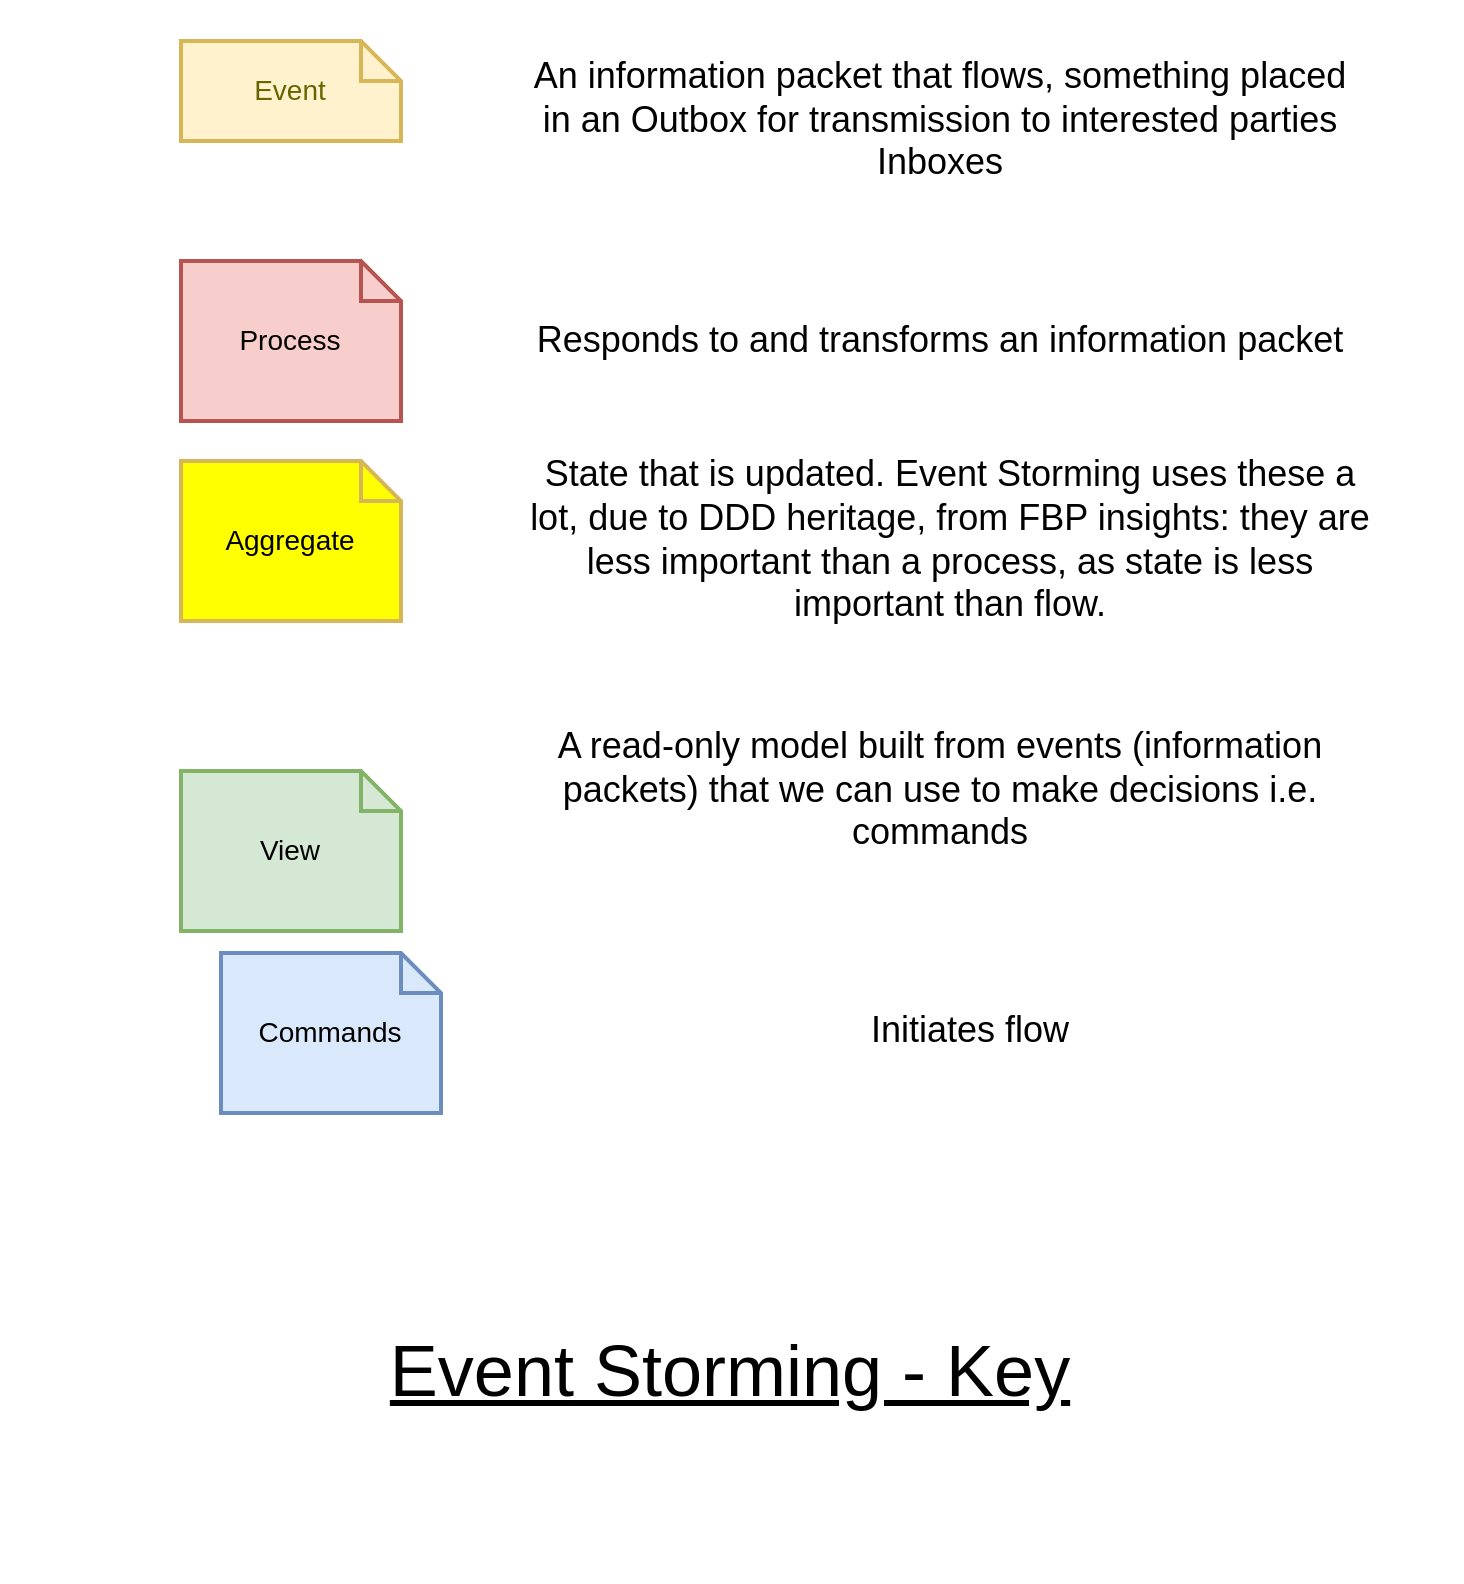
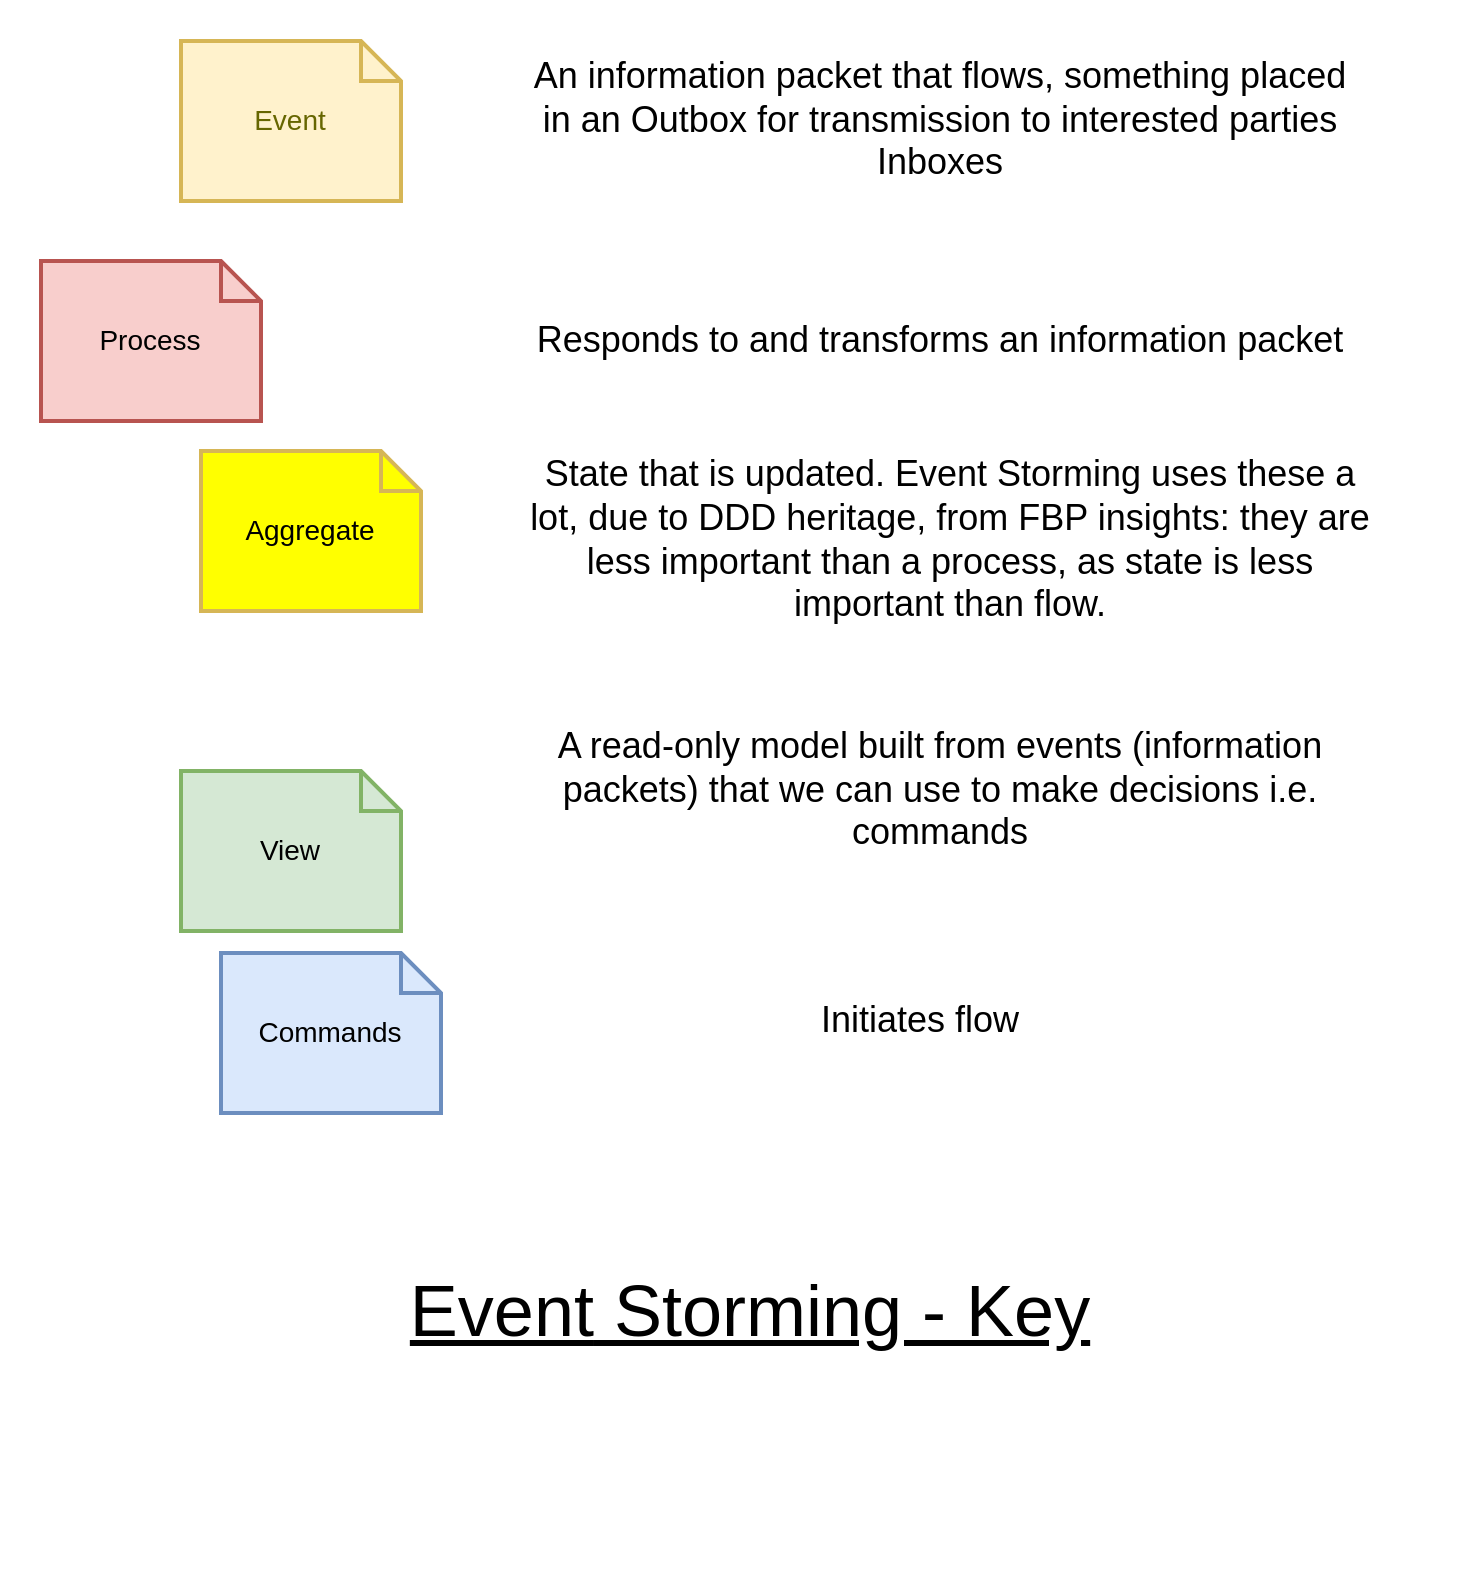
  <mxCell id="0" />
  <mxCell id="1" parent="0" />
- <mxCell id="2" value="Event" style="shape=note;strokeWidth=2;fontSize=14;size=20;whiteSpace=wrap;html=1;fillColor=#fff2cc;strokeColor=#d6b656;fontColor=#666600;" parent="1" vertex="1"><mxGeometry x="90" y="20" width="110.0" height="50" as="geometry" /></mxCell>
- <mxCell id="3" value="&lt;font style=&quot;font-size: 36px&quot;&gt;&lt;u&gt;&lt;font style=&quot;font-size: 36px&quot;&gt;Event&lt;/font&gt; Storming - Key&lt;/u&gt;&lt;/font&gt;" style="text;html=1;strokeColor=none;fillColor=none;align=center;verticalAlign=middle;whiteSpace=wrap;rounded=0;" parent="1" vertex="1"><mxGeometry x="20" y="600" width="690" height="170" as="geometry" /></mxCell>
+ <mxCell id="2" value="Event" style="shape=note;strokeWidth=2;fontSize=14;size=20;whiteSpace=wrap;html=1;fillColor=#fff2cc;strokeColor=#d6b656;fontColor=#666600;" parent="1" vertex="1"><mxGeometry x="90" y="20" width="110.0" height="80" as="geometry" /></mxCell>
+ <mxCell id="3" value="&lt;font style=&quot;font-size: 36px&quot;&gt;&lt;u&gt;&lt;font style=&quot;font-size: 36px&quot;&gt;Event&lt;/font&gt; Storming - Key&lt;/u&gt;&lt;/font&gt;" style="text;html=1;strokeColor=none;fillColor=none;align=center;verticalAlign=middle;whiteSpace=wrap;rounded=0;" parent="1" vertex="1"><mxGeometry x="30" y="570" width="690" height="170" as="geometry" /></mxCell>
  <mxCell id="4" value="View" style="shape=note;strokeWidth=2;fontSize=14;size=20;whiteSpace=wrap;html=1;fillColor=#d5e8d4;strokeColor=#82b366;" parent="1" vertex="1"><mxGeometry x="90" y="385" width="110.0" height="80" as="geometry" /></mxCell>
- <mxCell id="5" value="Process" style="shape=note;strokeWidth=2;fontSize=14;size=20;whiteSpace=wrap;html=1;fillColor=#f8cecc;strokeColor=#b85450;" parent="1" vertex="1"><mxGeometry x="90" y="130" width="110.0" height="80" as="geometry" /></mxCell>
+ <mxCell id="5" value="Process" style="shape=note;strokeWidth=2;fontSize=14;size=20;whiteSpace=wrap;html=1;fillColor=#f8cecc;strokeColor=#b85450;" parent="1" vertex="1"><mxGeometry x="20" y="130" width="110.0" height="80" as="geometry" /></mxCell>
  <mxCell id="6" value="Commands" style="shape=note;strokeWidth=2;fontSize=14;size=20;whiteSpace=wrap;html=1;fillColor=#dae8fc;strokeColor=#6c8ebf;" parent="1" vertex="1"><mxGeometry x="110" y="476" width="110.0" height="80" as="geometry" /></mxCell>
  <mxCell id="7" value="&lt;font style=&quot;font-size: 18px&quot;&gt;An information packet that flows, something placed in an Outbox for transmission to interested parties Inboxes&lt;/font&gt;" style="text;html=1;strokeColor=none;fillColor=none;align=center;verticalAlign=middle;whiteSpace=wrap;rounded=0;" vertex="1" parent="1"><mxGeometry x="260" y="50" width="420" height="20" as="geometry" /></mxCell>
  <mxCell id="8" value="&lt;font style=&quot;font-size: 18px&quot;&gt;Responds to and transforms an information packet&lt;/font&gt;" style="text;html=1;strokeColor=none;fillColor=none;align=center;verticalAlign=middle;whiteSpace=wrap;rounded=0;" vertex="1" parent="1"><mxGeometry x="260" y="160" width="420" height="20" as="geometry" /></mxCell>
- <mxCell id="9" value="Aggregate" style="shape=note;strokeWidth=2;fontSize=14;size=20;whiteSpace=wrap;html=1;fillColor=#FFFF00;strokeColor=#d6b656;" vertex="1" parent="1"><mxGeometry x="90" y="230" width="110.0" height="80" as="geometry" /></mxCell>
+ <mxCell id="9" value="Aggregate" style="shape=note;strokeWidth=2;fontSize=14;size=20;whiteSpace=wrap;html=1;fillColor=#FFFF00;strokeColor=#d6b656;" vertex="1" parent="1"><mxGeometry x="100" y="225" width="110.0" height="80" as="geometry" /></mxCell>
  <mxCell id="10" value="&lt;font style=&quot;font-size: 18px&quot;&gt;State that is updated. Event Storming uses these a lot, due to DDD heritage, from FBP insights: they are less important than a process, as state is less important than flow.&lt;br&gt;&lt;/font&gt;" style="text;html=1;strokeColor=none;fillColor=none;align=center;verticalAlign=middle;whiteSpace=wrap;rounded=0;" vertex="1" parent="1"><mxGeometry x="260" y="220" width="430" height="100" as="geometry" /></mxCell>
  <mxCell id="11" value="&lt;font style=&quot;font-size: 18px&quot;&gt;A read-only model built from events (information packets) that we can use to make decisions i.e. commands&lt;/font&gt;" style="text;html=1;strokeColor=none;fillColor=none;align=center;verticalAlign=middle;whiteSpace=wrap;rounded=0;" vertex="1" parent="1"><mxGeometry x="250" y="350" width="440" height="90" as="geometry" /></mxCell>
- <mxCell id="12" value="&lt;font style=&quot;font-size: 18px&quot;&gt;Initiates flow&lt;/font&gt;" style="text;html=1;strokeColor=none;fillColor=none;align=center;verticalAlign=middle;whiteSpace=wrap;rounded=0;" vertex="1" parent="1"><mxGeometry x="275" y="505" width="420" height="20" as="geometry" /></mxCell>
+ <mxCell id="12" value="&lt;font style=&quot;font-size: 18px&quot;&gt;Initiates flow&lt;/font&gt;" style="text;html=1;strokeColor=none;fillColor=none;align=center;verticalAlign=middle;whiteSpace=wrap;rounded=0;" vertex="1" parent="1"><mxGeometry x="250" y="500" width="420" height="20" as="geometry" /></mxCell>
